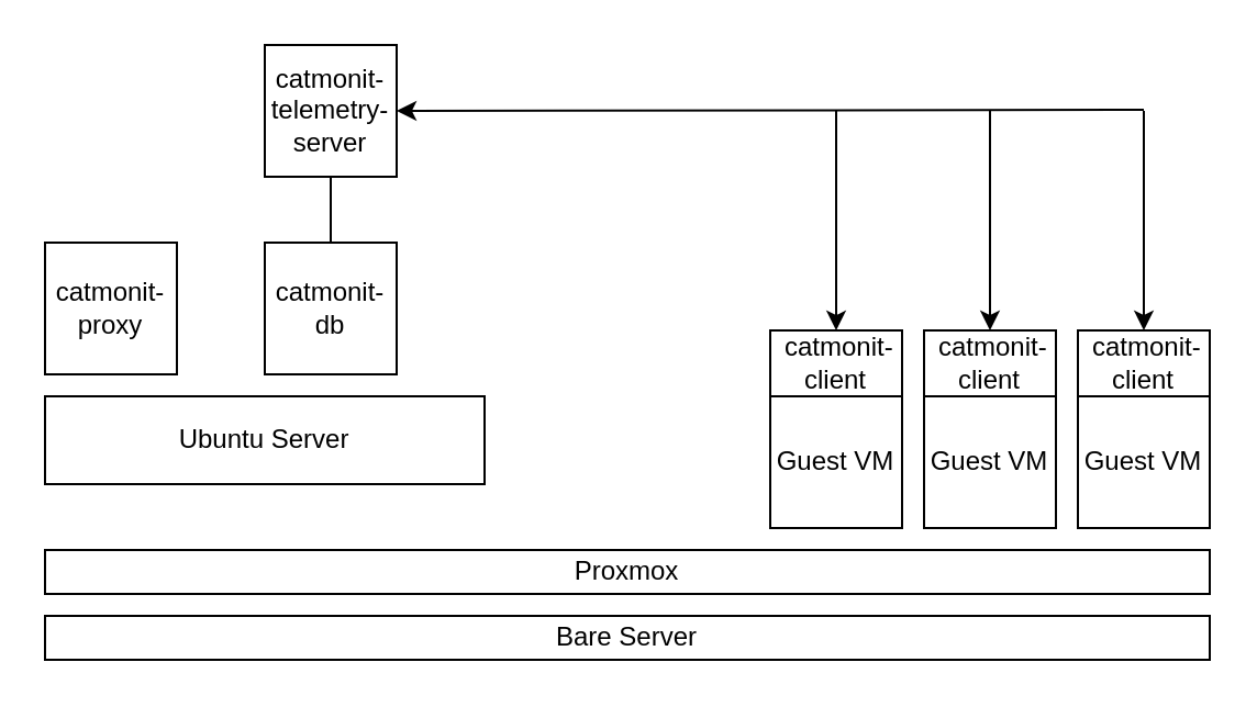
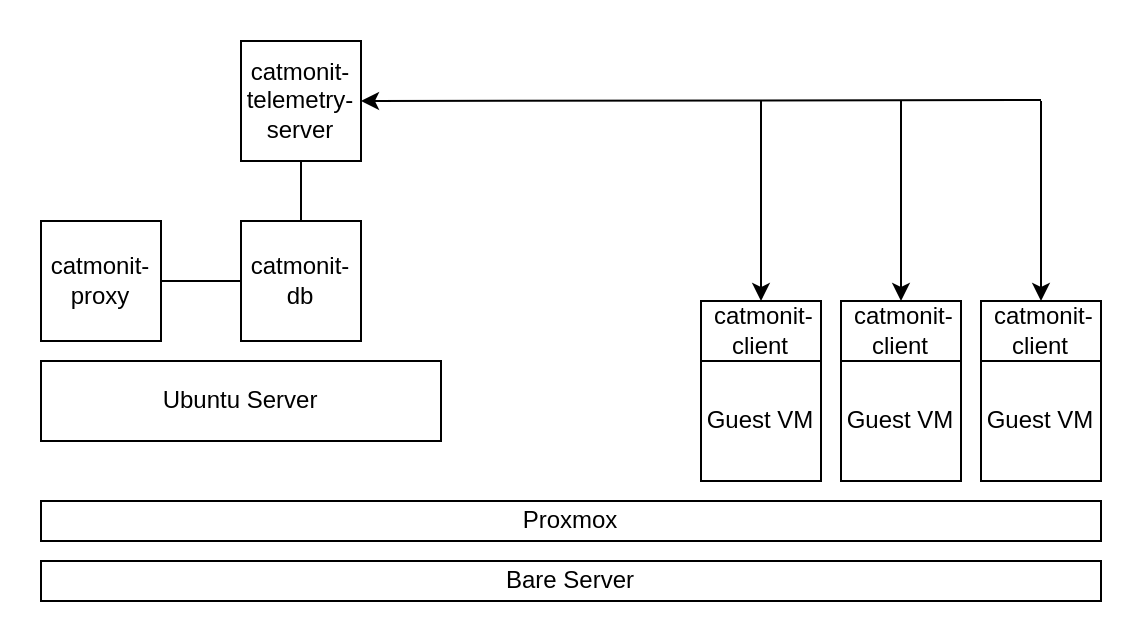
  <mxCell id="0" />
  <mxCell id="1" parent="0" />
  <mxCell id="2" value="Bare Server" style="rounded=0;whiteSpace=wrap;html=1;" vertex="1" parent="1"><mxGeometry x="20" y="280" width="530" height="20" as="geometry" /></mxCell>
  <mxCell id="3" value="Proxmox" style="rounded=0;whiteSpace=wrap;html=1;" vertex="1" parent="1"><mxGeometry x="20" y="250" width="530" height="20" as="geometry" /></mxCell>
  <mxCell id="4" value="Ubuntu Server" style="rounded=0;whiteSpace=wrap;html=1;" vertex="1" parent="1"><mxGeometry x="20" y="180" width="200" height="40" as="geometry" /></mxCell>
  <mxCell id="5" style="edgeStyle=orthogonalEdgeStyle;rounded=0;orthogonalLoop=1;jettySize=auto;html=1;exitX=0.5;exitY=1;exitDx=0;exitDy=0;entryX=0.5;entryY=0;entryDx=0;entryDy=0;endArrow=none;startFill=0;" edge="1" parent="1" source="6" target="7"><mxGeometry relative="1" as="geometry" /></mxCell>
  <mxCell id="6" value="catmonit-&lt;div&gt;telemetry-&lt;/div&gt;&lt;div&gt;server&lt;/div&gt;" style="whiteSpace=wrap;html=1;aspect=fixed;" vertex="1" parent="1"><mxGeometry x="120" y="20" width="60" height="60" as="geometry" /></mxCell>
  <mxCell id="7" value="catmonit-db" style="whiteSpace=wrap;html=1;aspect=fixed;" vertex="1" parent="1"><mxGeometry x="120" y="110" width="60" height="60" as="geometry" /></mxCell>
+ <mxCell id="8" style="edgeStyle=orthogonalEdgeStyle;rounded=0;orthogonalLoop=1;jettySize=auto;html=1;exitX=1;exitY=0.5;exitDx=0;exitDy=0;entryX=0;entryY=0.5;entryDx=0;entryDy=0;endArrow=none;startFill=0;" edge="1" parent="1" source="9" target="7"><mxGeometry relative="1" as="geometry" /></mxCell>
  <mxCell id="9" value="catmonit-proxy" style="whiteSpace=wrap;html=1;aspect=fixed;" vertex="1" parent="1"><mxGeometry x="20" y="110" width="60" height="60" as="geometry" /></mxCell>
  <mxCell id="10" value="" style="group" vertex="1" connectable="0" parent="1"><mxGeometry x="490" y="150" width="60" height="90" as="geometry" /></mxCell>
  <mxCell id="11" value="Guest VM" style="whiteSpace=wrap;html=1;aspect=fixed;" vertex="1" parent="10"><mxGeometry y="30" width="60" height="60" as="geometry" /></mxCell>
  <mxCell id="12" value="&amp;nbsp;catmonit-client" style="rounded=0;whiteSpace=wrap;html=1;" vertex="1" parent="10"><mxGeometry width="60" height="30" as="geometry" /></mxCell>
  <mxCell id="13" value="" style="group" vertex="1" connectable="0" parent="1"><mxGeometry x="350" y="150" width="60" height="90" as="geometry" /></mxCell>
  <mxCell id="14" value="Guest VM" style="whiteSpace=wrap;html=1;aspect=fixed;" vertex="1" parent="13"><mxGeometry y="30" width="60" height="60" as="geometry" /></mxCell>
  <mxCell id="15" value="&amp;nbsp;catmonit-client" style="rounded=0;whiteSpace=wrap;html=1;" vertex="1" parent="13"><mxGeometry width="60" height="30" as="geometry" /></mxCell>
  <mxCell id="16" value="" style="group" vertex="1" connectable="0" parent="1"><mxGeometry x="420" y="150" width="60" height="90" as="geometry" /></mxCell>
  <mxCell id="17" value="Guest VM" style="whiteSpace=wrap;html=1;aspect=fixed;" vertex="1" parent="16"><mxGeometry y="30" width="60" height="60" as="geometry" /></mxCell>
  <mxCell id="18" value="&amp;nbsp;catmonit-client" style="rounded=0;whiteSpace=wrap;html=1;" vertex="1" parent="16"><mxGeometry width="60" height="30" as="geometry" /></mxCell>
  <mxCell id="19" value="" style="endArrow=none;html=1;rounded=0;startArrow=classic;startFill=1;" edge="1" parent="1"><mxGeometry width="50" height="50" relative="1" as="geometry"><mxPoint x="180" y="50" as="sourcePoint" /><mxPoint x="520" y="49.5" as="targetPoint" /></mxGeometry></mxCell>
  <mxCell id="20" value="" style="endArrow=classic;html=1;rounded=0;" edge="1" parent="1"><mxGeometry width="50" height="50" relative="1" as="geometry"><mxPoint x="380" y="50" as="sourcePoint" /><mxPoint x="380" y="150" as="targetPoint" /></mxGeometry></mxCell>
  <mxCell id="21" value="" style="endArrow=classic;html=1;rounded=0;entryX=0.5;entryY=0;entryDx=0;entryDy=0;" edge="1" parent="1" target="18"><mxGeometry width="50" height="50" relative="1" as="geometry"><mxPoint x="450" y="50" as="sourcePoint" /><mxPoint x="290" y="110" as="targetPoint" /></mxGeometry></mxCell>
  <mxCell id="22" value="" style="endArrow=classic;html=1;rounded=0;entryX=0.5;entryY=0;entryDx=0;entryDy=0;" edge="1" parent="1" target="12"><mxGeometry width="50" height="50" relative="1" as="geometry"><mxPoint x="520" y="50" as="sourcePoint" /><mxPoint x="290" y="110" as="targetPoint" /></mxGeometry></mxCell>
